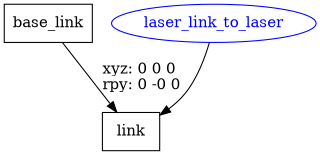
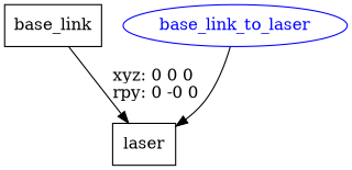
  digraph {
    node [shape=box]
    n1 [label=base_link]
-   n2 [label=link]
-   base_link_to_laser [color=blue fontcolor=blue shape=ellipse label=laser_link_to_laser]
+   n2 [label=laser]
+   base_link_to_laser [color=blue fontcolor=blue shape=ellipse]
    n1 -> n2 [label="xyz: 0 0 0 \nrpy: 0 -0 0"]
    base_link_to_laser -> n2
  }
